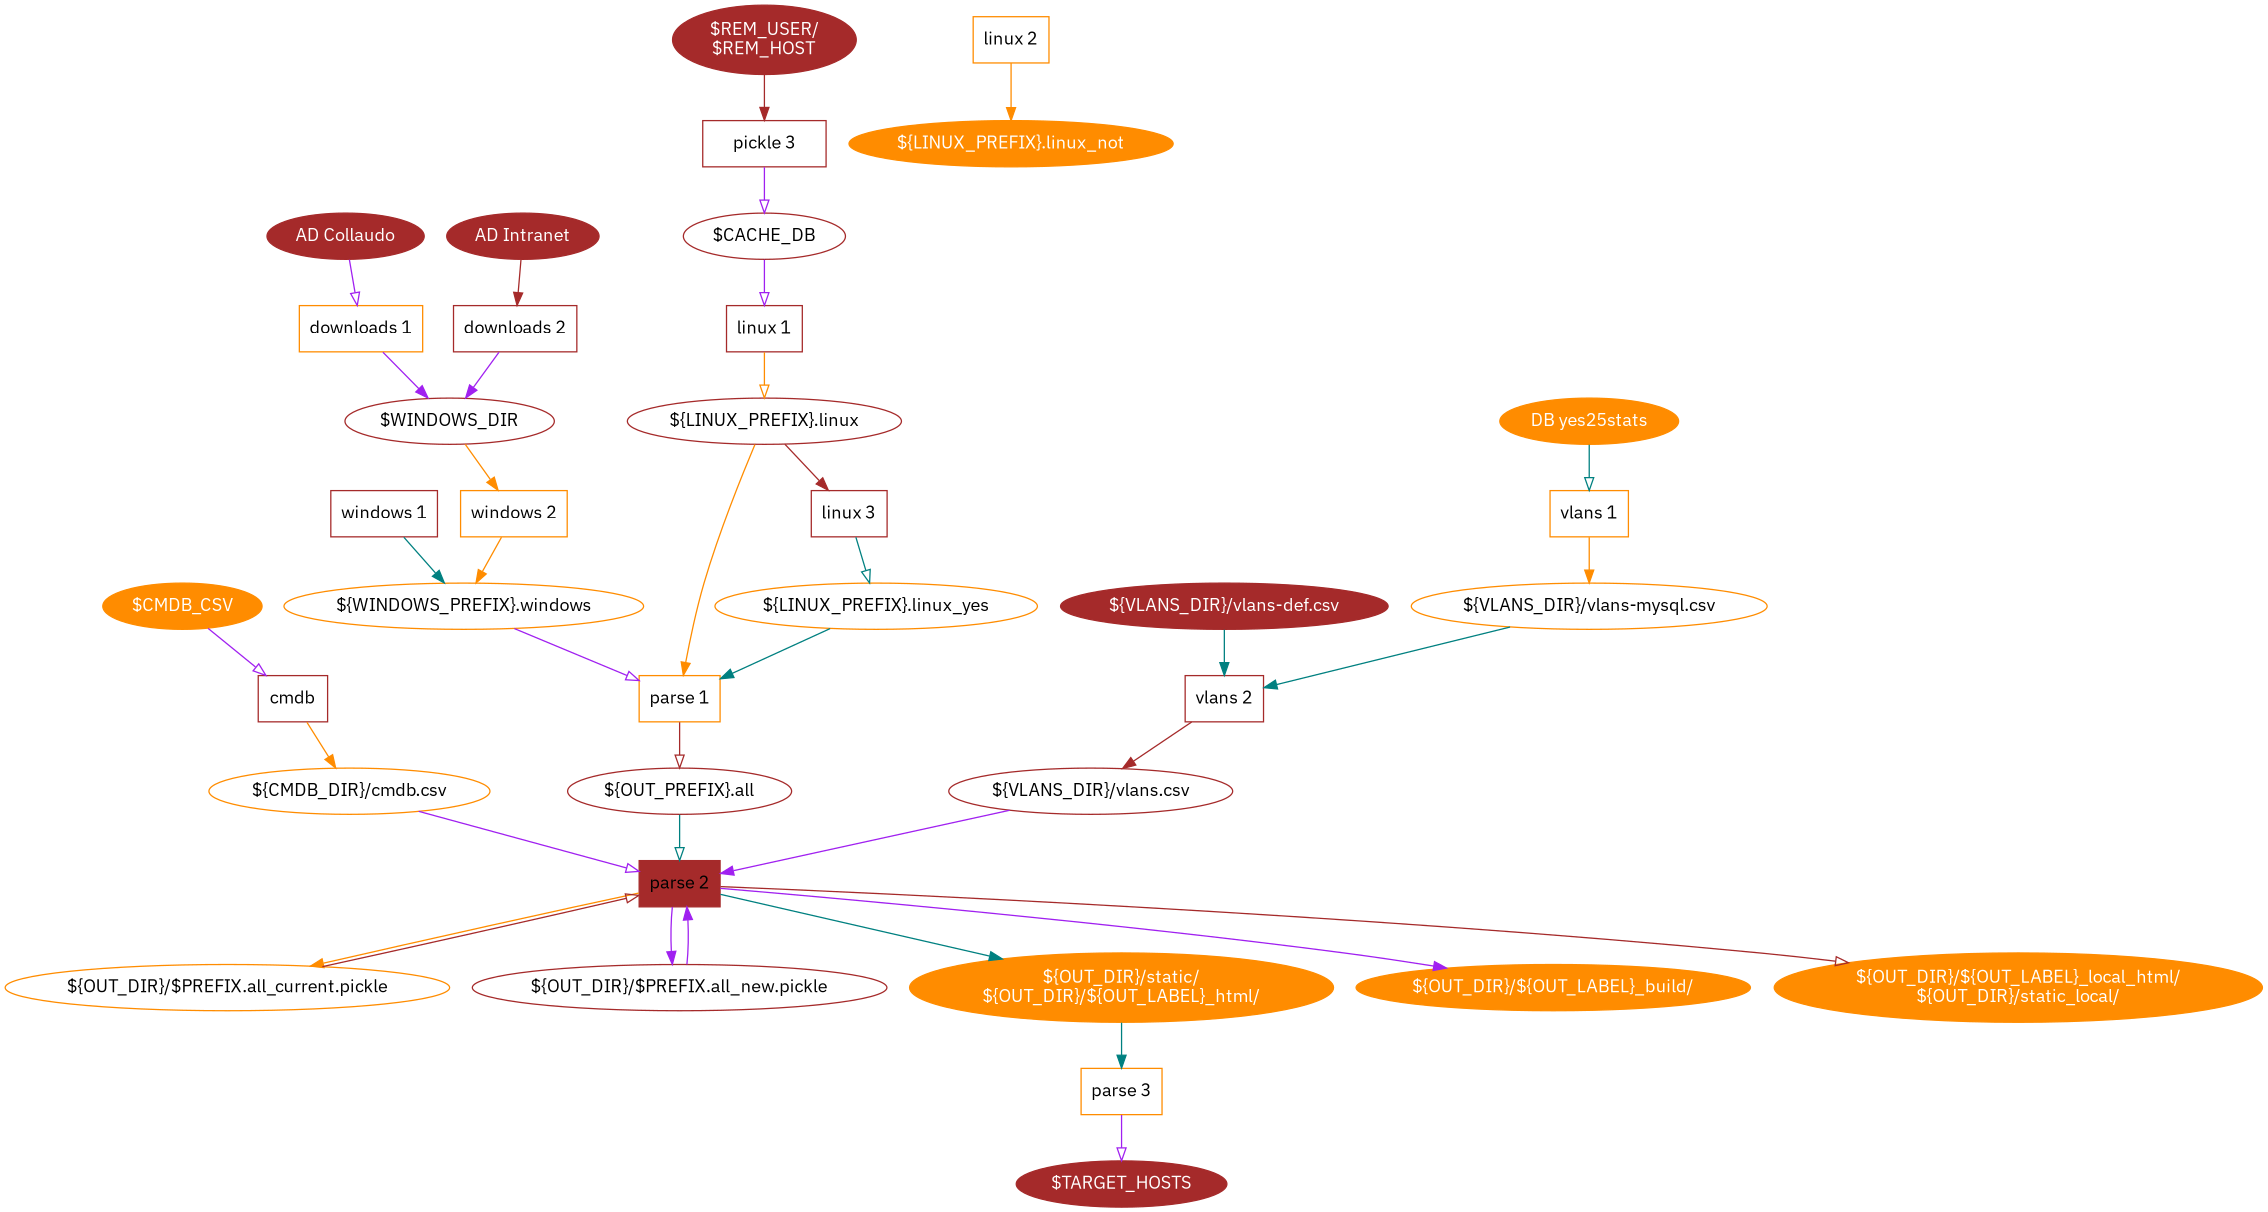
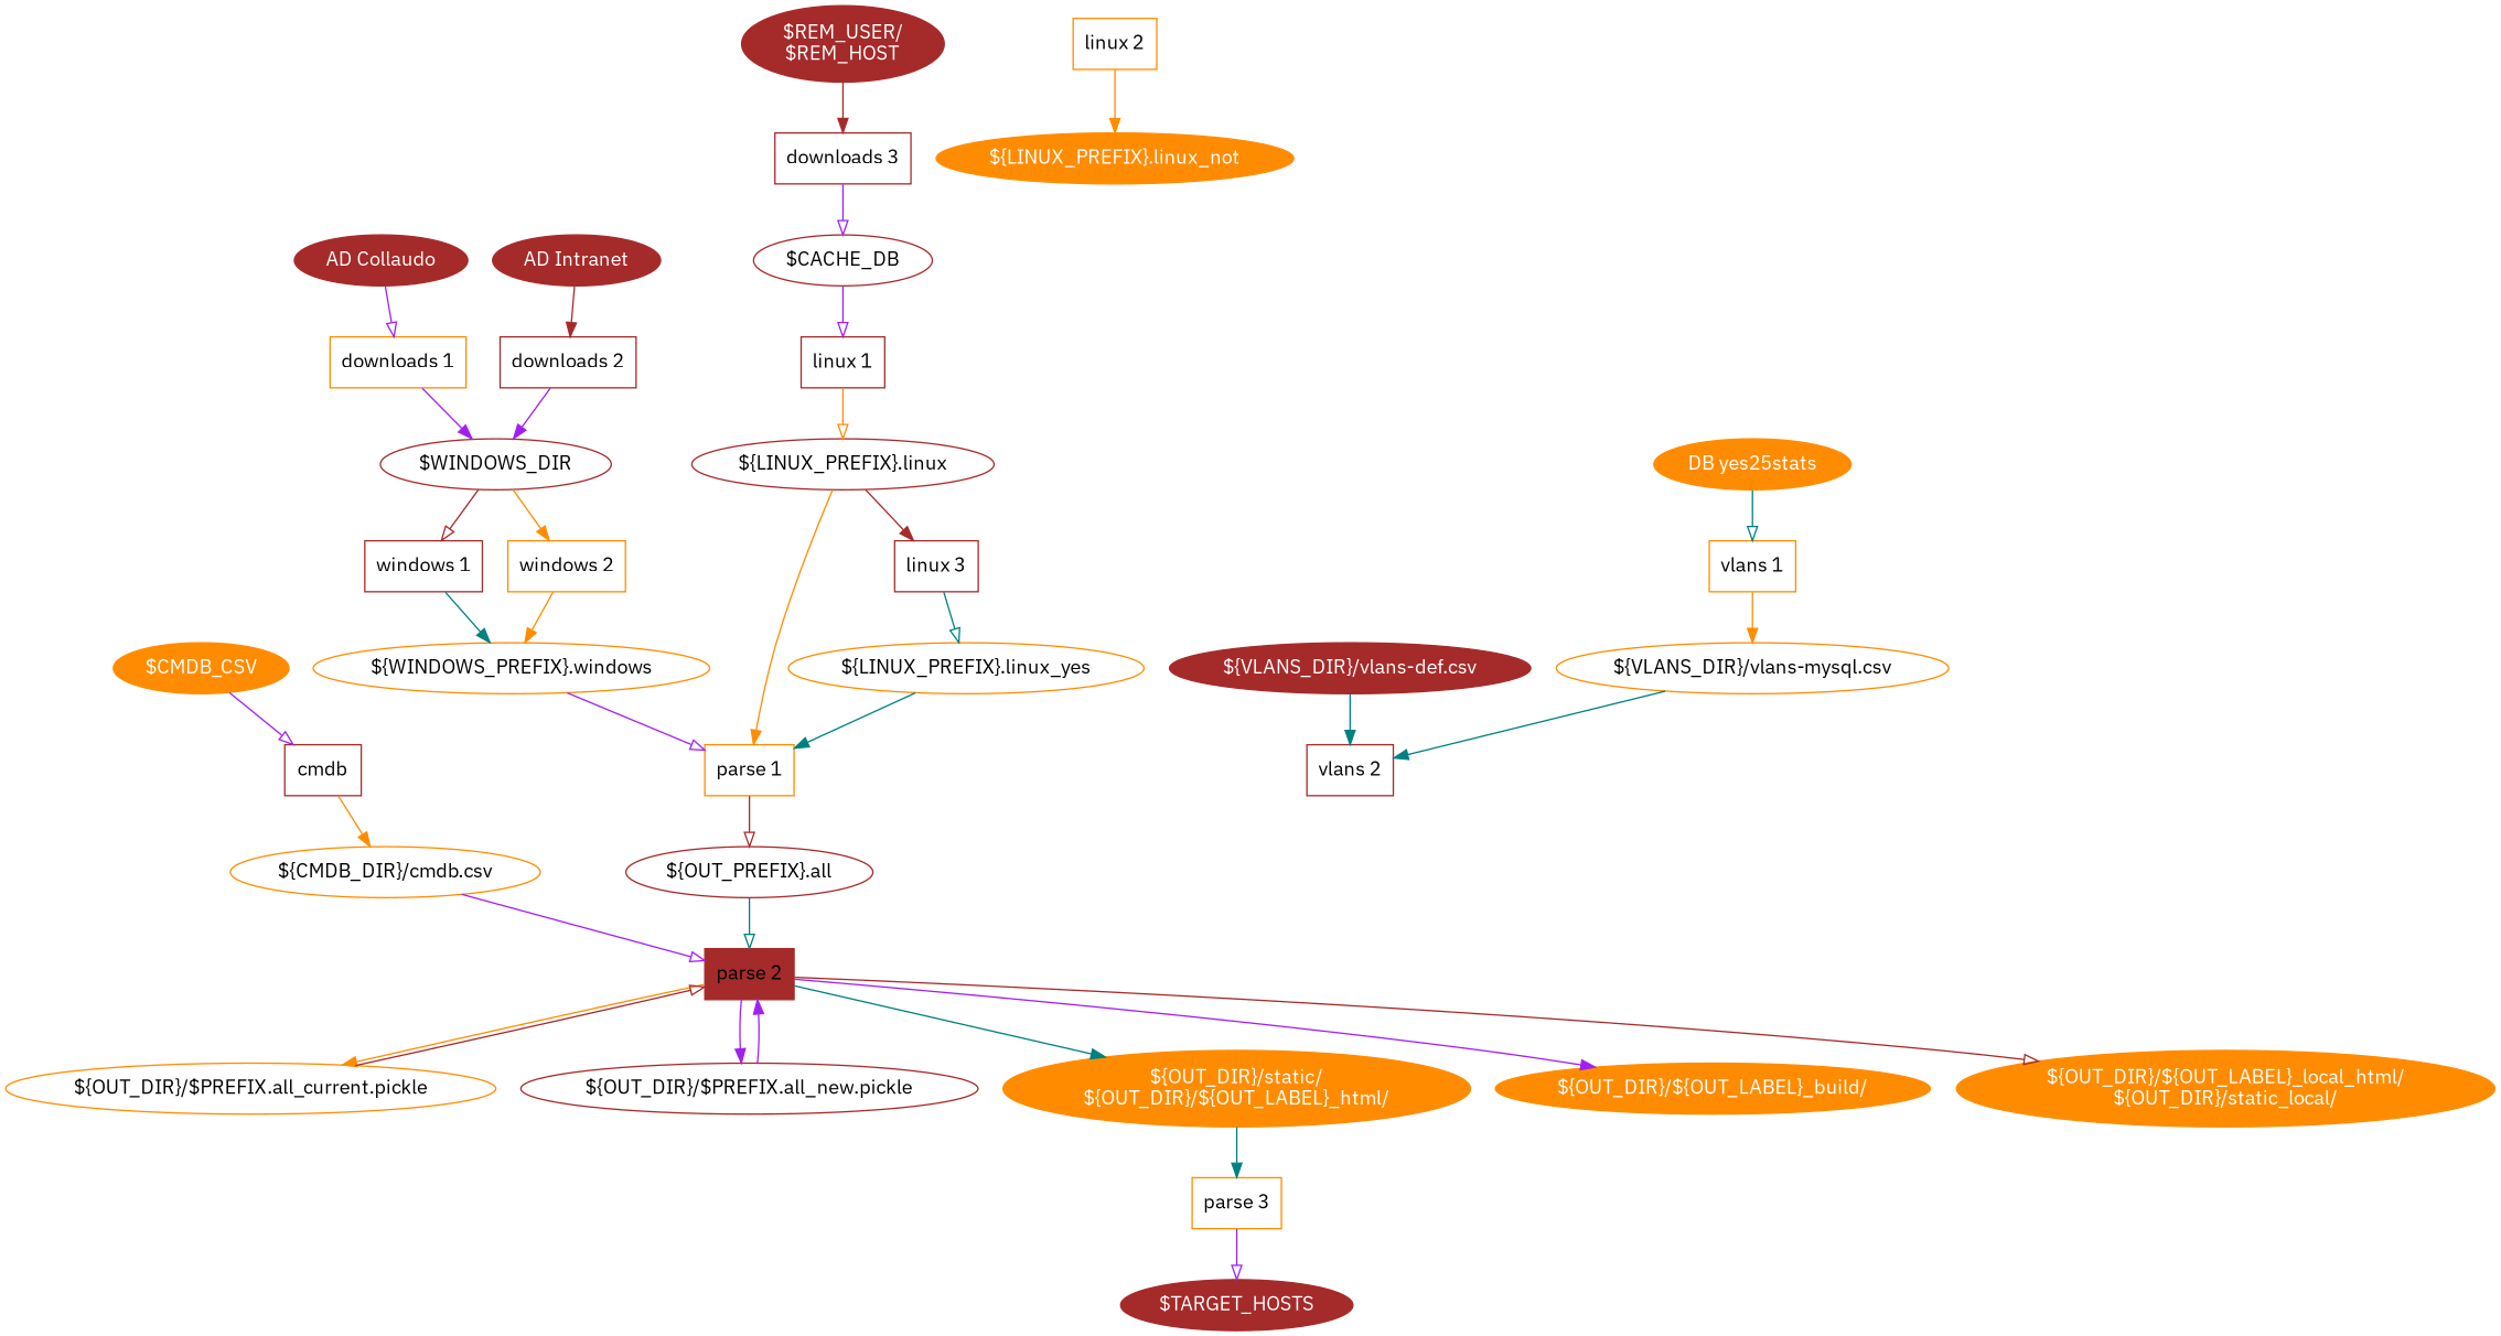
  digraph {
    fontname="IBM Plex Sans"
    node [color=brown fontname="IBM Plex Sans"]
    edge [arrowhead=normal color=purple fontname="IBM Plex Sans"]
    n1 [color=darkorange label="vlans 1" shape=box]
    n2 [color=darkorange label="${VLANS_DIR}/vlans-mysql.csv"]
    n3 [label="vlans 2" shape=box]
-   n4 [label="${VLANS_DIR}/vlans.csv"]
    n5 [label="parse 2" shape=box style=filled]
    n6 [label=cmdb shape=box]
    n7 [color=darkorange label="${CMDB_DIR}/cmdb.csv"]
    n8 [color=darkorange label="downloads 1" shape=box]
    n9 [label="$WINDOWS_DIR"]
    n10 [label="windows 1" shape=box]
    n11 [color=darkorange label="windows 2" shape=box]
    n12 [label="downloads 2" shape=box]
-   n13 [label="pickle 3" shape=box]
+   n13 [label="downloads 3" shape=box]
    n14 [label="$CACHE_DB"]
    n15 [label="linux 1" shape=box]
    n16 [color=darkorange label="${WINDOWS_PREFIX}.windows"]
    n17 [color=darkorange label="parse 1" shape=box]
    n18 [label="${LINUX_PREFIX}.linux"]
    n19 [label="linux 3" shape=box]
    n20 [color=darkorange label="linux 2" shape=box]
    n21 [color=darkorange fontcolor=white label="${LINUX_PREFIX}.linux_not" style=filled]
    n22 [color=darkorange label="${LINUX_PREFIX}.linux_yes"]
    n23 [label="${OUT_PREFIX}.all"]
    n24 [color=darkorange label="${OUT_DIR}/$PREFIX.all_current.pickle"]
    n25 [label="${OUT_DIR}/$PREFIX.all_new.pickle"]
    n26 [color=darkorange fontcolor=white label="${OUT_DIR}/static/\n${OUT_DIR}/${OUT_LABEL}_html/" style=filled]
    n27 [color=darkorange fontcolor=white label="${OUT_DIR}/${OUT_LABEL}_build/" style=filled]
    n28 [color=darkorange fontcolor=white label="${OUT_DIR}/${OUT_LABEL}_local_html/\n${OUT_DIR}/static_local/" style=filled]
    n29 [color=darkorange label="parse 3" shape=box]
    n30 [fontcolor=white label="$TARGET_HOSTS" style=filled]
    n31 [fontcolor=white label="${VLANS_DIR}/vlans-def.csv" style=filled]
    n32 [color=darkorange fontcolor=white label="$CMDB_CSV" style=filled]
    n33 [color=darkorange fontcolor=white label="DB yes25stats" style=filled]
    n34 [fontcolor=white label="AD Collaudo" style=filled]
    n35 [fontcolor=white label="AD Intranet" style=filled]
    n36 [fontcolor=white label="$REM_USER/\n$REM_HOST" style=filled]
    n1 -> n2 [color=darkorange]
    n2 -> n3 [color=teal]
-   n3 -> n4 [color=brown]
-   n4 -> n5
    n5 -> n24 [color=darkorange]
    n5 -> n25
    n5 -> n26 [color=teal]
    n5 -> n27
    n5 -> n28 [arrowhead=onormal color=brown]
    n6 -> n7 [color=darkorange]
    n7 -> n5 [arrowhead=onormal]
    n8 -> n9
+   n9 -> n10 [arrowhead=onormal color=brown]
    n9 -> n11 [color=darkorange]
    n10 -> n16 [color=teal]
    n11 -> n16 [color=darkorange]
    n12 -> n9
    n13 -> n14 [arrowhead=onormal]
    n14 -> n15 [arrowhead=onormal]
    n15 -> n18 [arrowhead=onormal color=darkorange]
    n16 -> n17 [arrowhead=onormal]
    n17 -> n23 [arrowhead=onormal color=brown]
    n18 -> n17 [color=darkorange]
    n18 -> n19 [color=brown]
    n19 -> n22 [arrowhead=onormal color=teal]
    n20 -> n21 [color=darkorange]
    n22 -> n17 [color=teal]
    n23 -> n5 [arrowhead=onormal color=teal]
    n24 -> n5 [arrowhead=onormal color=brown]
    n25 -> n5
    n26 -> n29 [color=teal]
    n29 -> n30 [arrowhead=onormal]
    n31 -> n3 [color=teal]
    n32 -> n6 [arrowhead=onormal]
    n33 -> n1 [arrowhead=onormal color=teal]
    n34 -> n8 [arrowhead=onormal]
    n35 -> n12 [color=brown]
    n36 -> n13 [color=brown]
  }
